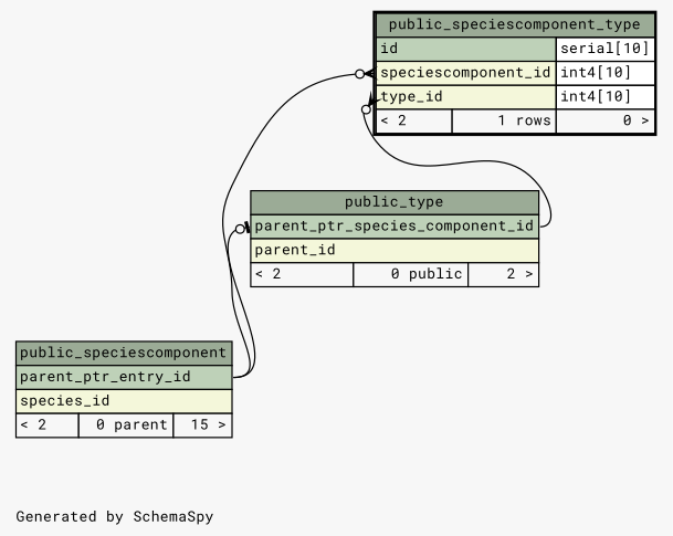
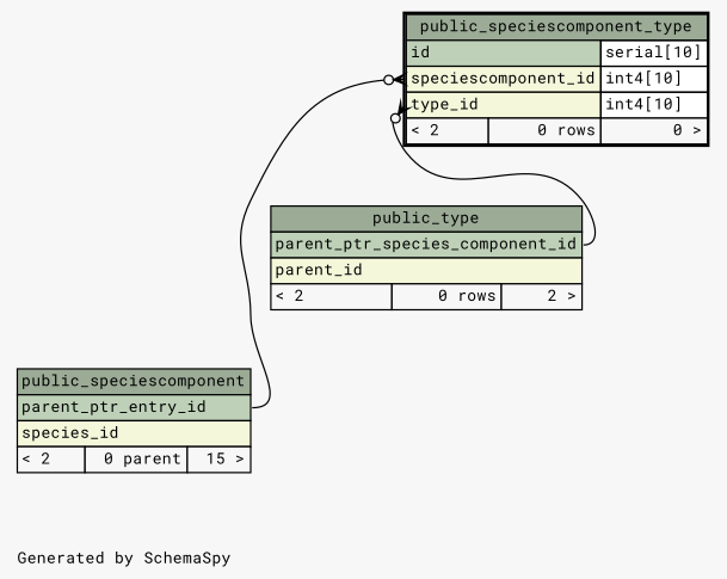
  digraph {
    bgcolor="#f7f7f7"
    fontname="Roboto Mono"
    fontsize=11
    label="\nGenerated by SchemaSpy"
    labeljust=l
    nodesep=0.18
    rankdir=TB
    ranksep=0.46
    node [fontname="Roboto Mono" fontsize=11 shape=plaintext]
    edge [arrowhead=none arrowsize=0.8 arrowtail=crowodot dir=back fontname="Roboto Mono" headport="parent_ptr_entry_id:e"]
-   n1 [label=<     <TABLE BORDER="2" CELLBORDER="1" CELLSPACING="0" BGCOLOR="#ffffff">       <TR><TD COLSPAN="3" BGCOLOR="#9bab96" ALIGN="CENTER">public_speciescomponent_type</TD></TR>       <TR><TD PORT="id" COLSPAN="2" BGCOLOR="#bed1b8" ALIGN="LEFT">id</TD><TD PORT="id.type" ALIGN="LEFT">serial[10]</TD></TR>       <TR><TD PORT="speciescomponent_id" COLSPAN="2" BGCOLOR="#f4f7da" ALIGN="LEFT">speciescomponent_id</TD><TD PORT="speciescomponent_id.type" ALIGN="LEFT">int4[10]</TD></TR>       <TR><TD PORT="type_id" COLSPAN="2" BGCOLOR="#f4f7da" ALIGN="LEFT">type_id</TD><TD PORT="type_id.type" ALIGN="LEFT">int4[10]</TD></TR>       <TR><TD ALIGN="LEFT" BGCOLOR="#f7f7f7">&lt; 2</TD><TD ALIGN="RIGHT" BGCOLOR="#f7f7f7">1 rows</TD><TD ALIGN="RIGHT" BGCOLOR="#f7f7f7">0 &gt;</TD></TR>     </TABLE>>]
+   n1 [label=<     <TABLE BORDER="2" CELLBORDER="1" CELLSPACING="0" BGCOLOR="#ffffff">       <TR><TD COLSPAN="3" BGCOLOR="#9bab96" ALIGN="CENTER">public_speciescomponent_type</TD></TR>       <TR><TD PORT="id" COLSPAN="2" BGCOLOR="#bed1b8" ALIGN="LEFT">id</TD><TD PORT="id.type" ALIGN="LEFT">serial[10]</TD></TR>       <TR><TD PORT="speciescomponent_id" COLSPAN="2" BGCOLOR="#f4f7da" ALIGN="LEFT">speciescomponent_id</TD><TD PORT="speciescomponent_id.type" ALIGN="LEFT">int4[10]</TD></TR>       <TR><TD PORT="type_id" COLSPAN="2" BGCOLOR="#f4f7da" ALIGN="LEFT">type_id</TD><TD PORT="type_id.type" ALIGN="LEFT">int4[10]</TD></TR>       <TR><TD ALIGN="LEFT" BGCOLOR="#f7f7f7">&lt; 2</TD><TD ALIGN="RIGHT" BGCOLOR="#f7f7f7">0 rows</TD><TD ALIGN="RIGHT" BGCOLOR="#f7f7f7">0 &gt;</TD></TR>     </TABLE>>]
    n2 [label=<     <TABLE BORDER="0" CELLBORDER="1" CELLSPACING="0" BGCOLOR="#ffffff">       <TR><TD COLSPAN="3" BGCOLOR="#9bab96" ALIGN="CENTER">public_speciescomponent</TD></TR>       <TR><TD PORT="parent_ptr_entry_id" COLSPAN="3" BGCOLOR="#bed1b8" ALIGN="LEFT">parent_ptr_entry_id</TD></TR>       <TR><TD PORT="species_id" COLSPAN="3" BGCOLOR="#f4f7da" ALIGN="LEFT">species_id</TD></TR>       <TR><TD ALIGN="LEFT" BGCOLOR="#f7f7f7">&lt; 2</TD><TD ALIGN="RIGHT" BGCOLOR="#f7f7f7">0 parent</TD><TD ALIGN="RIGHT" BGCOLOR="#f7f7f7">15 &gt;</TD></TR>     </TABLE>>]
-   n3 [label=<     <TABLE BORDER="0" CELLBORDER="1" CELLSPACING="0" BGCOLOR="#ffffff">       <TR><TD COLSPAN="3" BGCOLOR="#9bab96" ALIGN="CENTER">public_type</TD></TR>       <TR><TD PORT="parent_ptr_species_component_id" COLSPAN="3" BGCOLOR="#bed1b8" ALIGN="LEFT">parent_ptr_species_component_id</TD></TR>       <TR><TD PORT="parent_id" COLSPAN="3" BGCOLOR="#f4f7da" ALIGN="LEFT">parent_id</TD></TR>       <TR><TD ALIGN="LEFT" BGCOLOR="#f7f7f7">&lt; 2</TD><TD ALIGN="RIGHT" BGCOLOR="#f7f7f7">0 public</TD><TD ALIGN="RIGHT" BGCOLOR="#f7f7f7">2 &gt;</TD></TR>     </TABLE>>]
+   n3 [label=<     <TABLE BORDER="0" CELLBORDER="1" CELLSPACING="0" BGCOLOR="#ffffff">       <TR><TD COLSPAN="3" BGCOLOR="#9bab96" ALIGN="CENTER">public_type</TD></TR>       <TR><TD PORT="parent_ptr_species_component_id" COLSPAN="3" BGCOLOR="#bed1b8" ALIGN="LEFT">parent_ptr_species_component_id</TD></TR>       <TR><TD PORT="parent_id" COLSPAN="3" BGCOLOR="#f4f7da" ALIGN="LEFT">parent_id</TD></TR>       <TR><TD ALIGN="LEFT" BGCOLOR="#f7f7f7">&lt; 2</TD><TD ALIGN="RIGHT" BGCOLOR="#f7f7f7">0 rows</TD><TD ALIGN="RIGHT" BGCOLOR="#f7f7f7">2 &gt;</TD></TR>     </TABLE>>]
    n1 -> n2 [tailport="speciescomponent_id:w"]
    n1 -> n3 [headport="parent_ptr_species_component_id:e" tailport="type_id:w"]
-   n3 -> n2 [arrowtail=teeodot tailport="parent_ptr_species_component_id:w"]
  }
